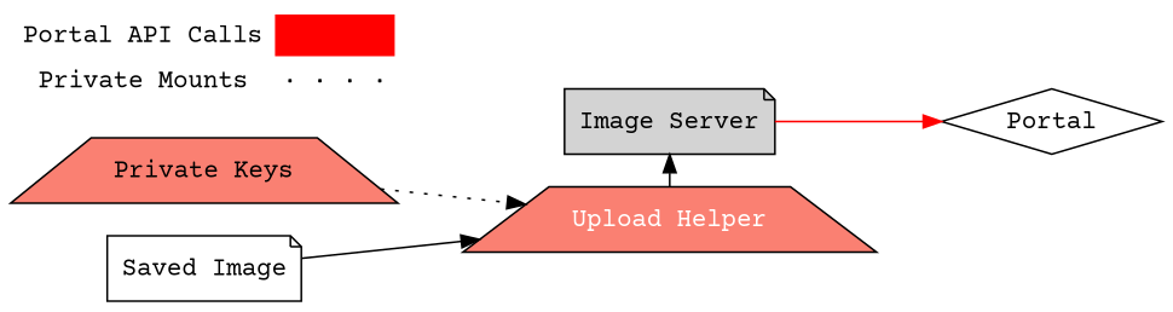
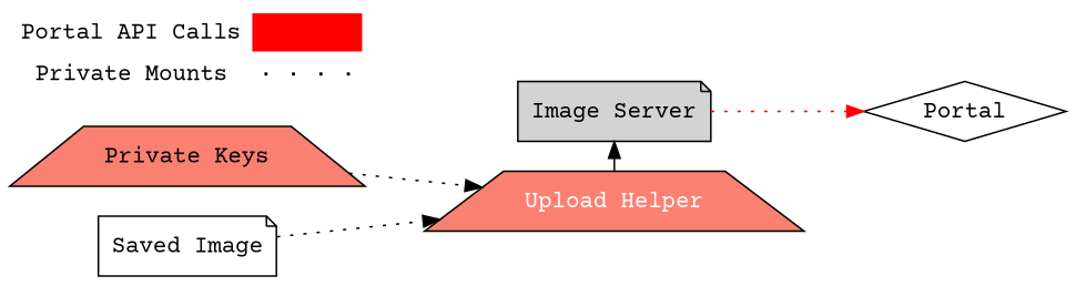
  digraph {
    compound=true
    fontname="Courier Prime"
    rankdir=LR
    node [fillcolor=salmon fontname="Courier Prime" shape=trapezium style=filled]
    edge [fontname="Courier Prime"]
    "Upload Helper" [fontcolor=white]
    "Image Server" [fillcolor=lightgrey shape=note]
    Portal [fillcolor=white shape=diamond]
    "Private Keys"
    "Saved Image" [fillcolor=white shape=note]
    n6 [label=<     <TABLE BORDER="0" CELLBORDER="0" CELLSPACING="2" CELLPADDING="4">      <TR>       <TD>Portal API Calls</TD>       <TD BGCOLOR="RED"></TD>      </TR>      <TR>       <TD>Private Mounts</TD>       <TD>· · · ·</TD>      </TR>     </TABLE>    > margin=0 shape=none fillcolor="" style=""]
    subgraph sub_1 {
      rank=same
      "Upload Helper"
      "Image Server"
    }
    "Image Server" -> "Upload Helper" [dir=back]
-   "Image Server" -> Portal [color=red]
+   "Image Server" -> Portal [color=red style=dotted]
    "Private Keys" -> "Upload Helper" [style=dotted]
-   "Saved Image" -> "Upload Helper" [style=solid]
+   "Saved Image" -> "Upload Helper" [style=dotted]
  }
